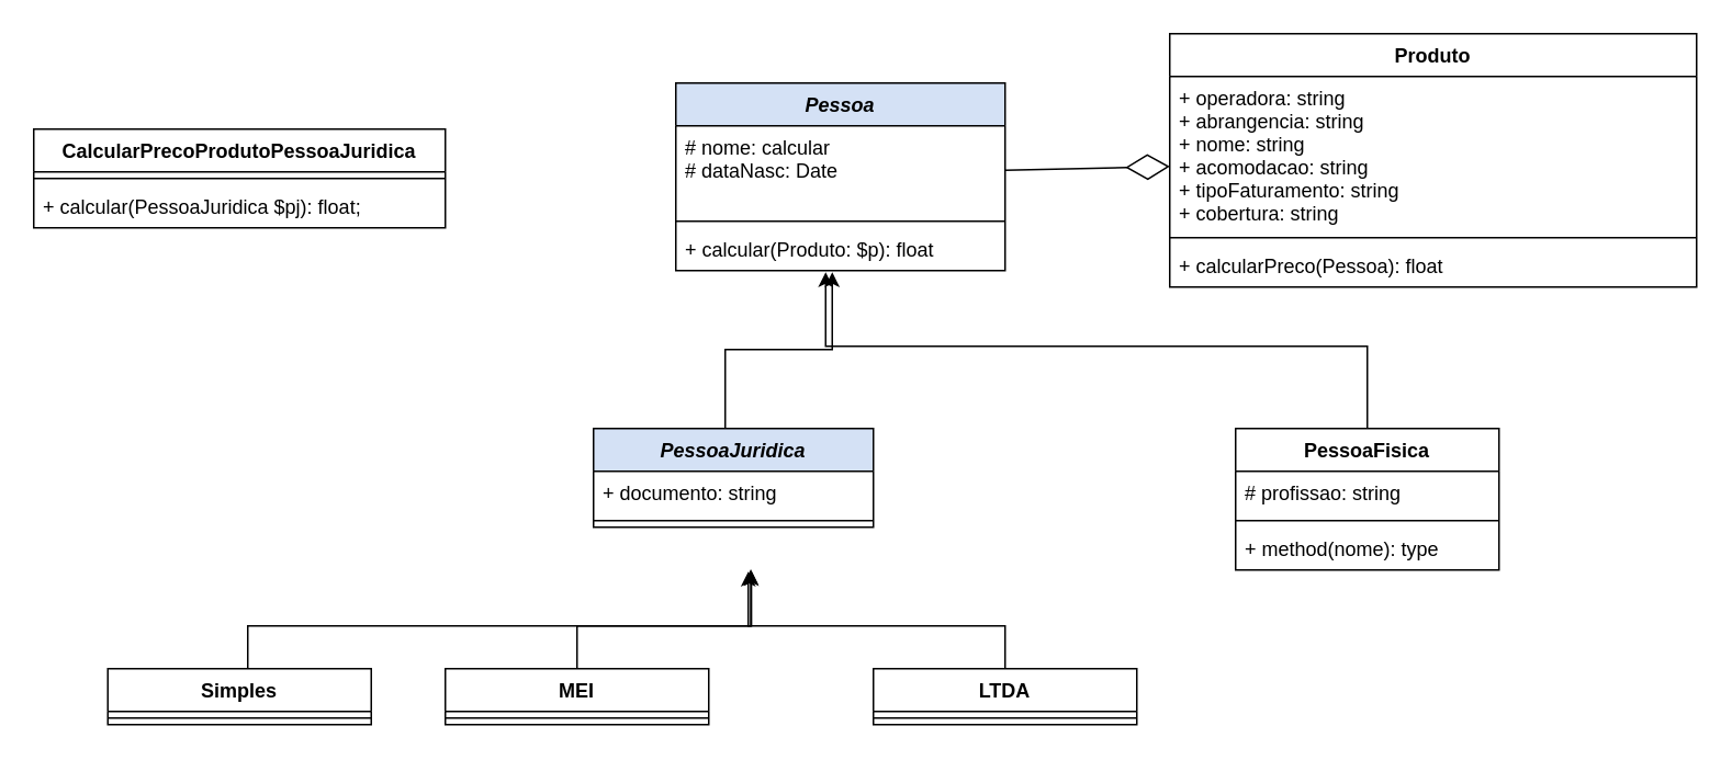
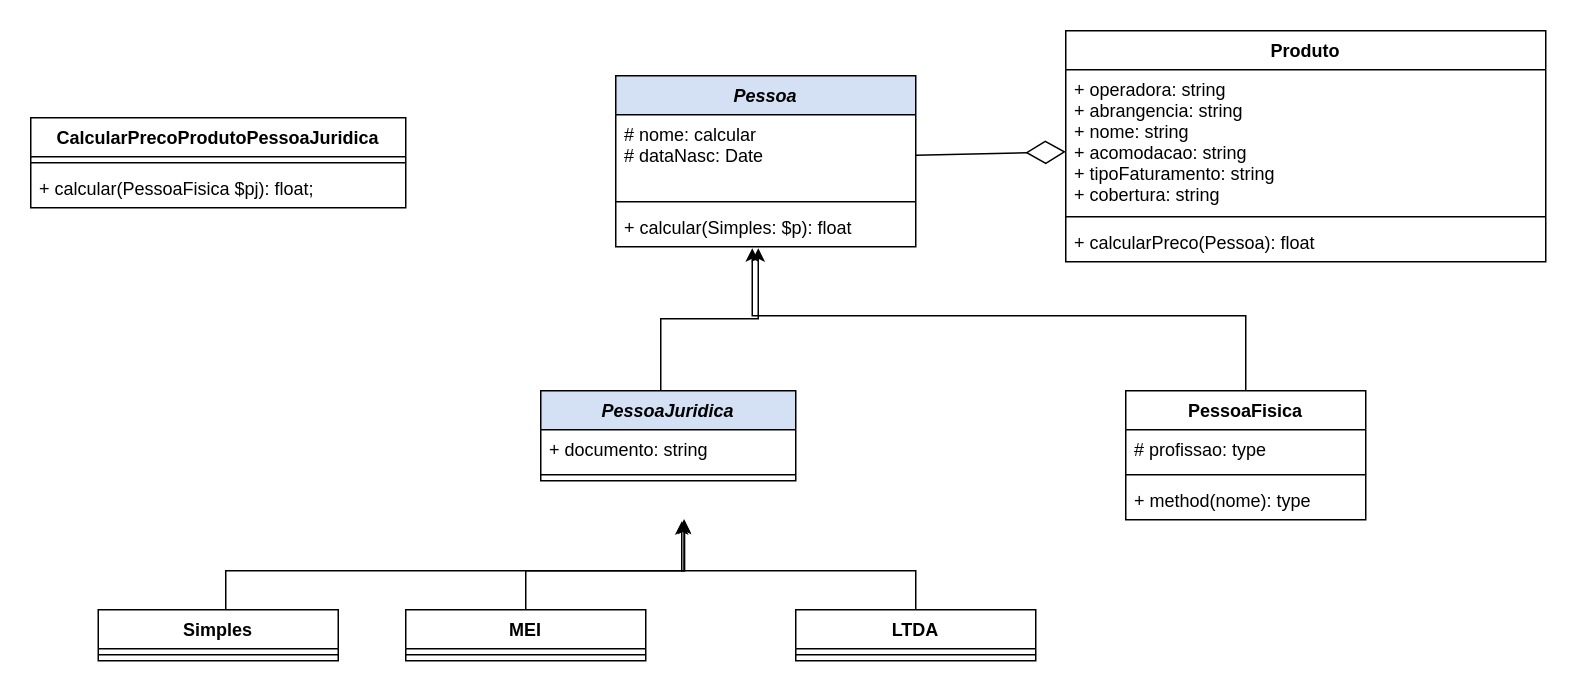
  <mxCell id="0" />
  <mxCell id="1" parent="0" />
  <mxCell id="2" value="" style="endArrow=diamondThin;endFill=0;endSize=24;html=1;exitX=1;exitY=0.5;exitDx=0;exitDy=0;" parent="1" source="10" edge="1"><mxGeometry width="160" relative="1" as="geometry"><mxPoint x="550" y="100.71" as="sourcePoint" /><mxPoint x="710" y="100.71" as="targetPoint" /></mxGeometry></mxCell>
  <mxCell id="3" style="edgeStyle=orthogonalEdgeStyle;rounded=0;orthogonalLoop=1;jettySize=auto;html=1;" parent="1" source="18" edge="1"><mxGeometry relative="1" as="geometry"><mxPoint x="501" y="165" as="targetPoint" /><Array as="points"><mxPoint x="830" y="210" /><mxPoint x="501" y="210" /></Array></mxGeometry></mxCell>
  <mxCell id="4" style="edgeStyle=orthogonalEdgeStyle;rounded=0;orthogonalLoop=1;jettySize=auto;html=1;" parent="1" source="13" edge="1"><mxGeometry relative="1" as="geometry"><Array as="points"><mxPoint x="440" y="212" /><mxPoint x="505" y="212" /></Array><mxPoint x="505" y="165" as="targetPoint" /></mxGeometry></mxCell>
  <mxCell id="5" value="Produto" style="swimlane;fontStyle=1;align=center;verticalAlign=top;childLayout=stackLayout;horizontal=1;startSize=26;horizontalStack=0;resizeParent=1;resizeParentMax=0;resizeLast=0;collapsible=1;marginBottom=0;" parent="1" vertex="1"><mxGeometry x="710" y="20" width="320" height="154" as="geometry" /></mxCell>
  <mxCell id="6" value="+ operadora: string&#10;+ abrangencia: string&#10;+ nome: string&#10;+ acomodacao: string&#10;+ tipoFaturamento: string&#10;+ cobertura: string" style="text;strokeColor=none;fillColor=none;align=left;verticalAlign=top;spacingLeft=4;spacingRight=4;overflow=hidden;rotatable=0;points=[[0,0.5],[1,0.5]];portConstraint=eastwest;" parent="5" vertex="1"><mxGeometry y="26" width="320" height="94" as="geometry" /></mxCell>
  <mxCell id="7" value="" style="line;strokeWidth=1;fillColor=none;align=left;verticalAlign=middle;spacingTop=-1;spacingLeft=3;spacingRight=3;rotatable=0;labelPosition=right;points=[];portConstraint=eastwest;" parent="5" vertex="1"><mxGeometry y="120" width="320" height="8" as="geometry" /></mxCell>
  <mxCell id="8" value="+ calcularPreco(Pessoa): float" style="text;strokeColor=none;fillColor=none;align=left;verticalAlign=top;spacingLeft=4;spacingRight=4;overflow=hidden;rotatable=0;points=[[0,0.5],[1,0.5]];portConstraint=eastwest;" parent="5" vertex="1"><mxGeometry y="128" width="320" height="26" as="geometry" /></mxCell>
  <mxCell id="9" value="Pessoa" style="swimlane;fontStyle=3;align=center;verticalAlign=top;childLayout=stackLayout;horizontal=1;startSize=26;horizontalStack=0;resizeParent=1;resizeParentMax=0;resizeLast=0;collapsible=1;marginBottom=0;fillColor=#D4E1F5;" parent="1" vertex="1"><mxGeometry x="410" y="50" width="200" height="114" as="geometry" /></mxCell>
  <mxCell id="10" value="# nome: calcular&#10;# dataNasc: Date&#10;" style="text;strokeColor=none;fillColor=none;align=left;verticalAlign=top;spacingLeft=4;spacingRight=4;overflow=hidden;rotatable=0;points=[[0,0.5],[1,0.5]];portConstraint=eastwest;" parent="9" vertex="1"><mxGeometry y="26" width="200" height="54" as="geometry" /></mxCell>
  <mxCell id="11" value="" style="line;strokeWidth=1;fillColor=none;align=left;verticalAlign=middle;spacingTop=-1;spacingLeft=3;spacingRight=3;rotatable=0;labelPosition=right;points=[];portConstraint=eastwest;" parent="9" vertex="1"><mxGeometry y="80" width="200" height="8" as="geometry" /></mxCell>
- <mxCell id="12" value="+ calcular(Produto: $p): float" style="text;strokeColor=none;fillColor=none;align=left;verticalAlign=top;spacingLeft=4;spacingRight=4;overflow=hidden;rotatable=0;points=[[0,0.5],[1,0.5]];portConstraint=eastwest;" parent="9" vertex="1"><mxGeometry y="88" width="200" height="26" as="geometry" /></mxCell>
+ <mxCell id="12" value="+ calcular(Simples: $p): float" style="text;strokeColor=none;fillColor=none;align=left;verticalAlign=top;spacingLeft=4;spacingRight=4;overflow=hidden;rotatable=0;points=[[0,0.5],[1,0.5]];portConstraint=eastwest;" parent="9" vertex="1"><mxGeometry y="88" width="200" height="26" as="geometry" /></mxCell>
  <mxCell id="13" value="PessoaJuridica" style="swimlane;fontStyle=3;align=center;verticalAlign=top;childLayout=stackLayout;horizontal=1;startSize=26;horizontalStack=0;resizeParent=1;resizeParentMax=0;resizeLast=0;collapsible=1;marginBottom=0;fillColor=#D4E1F5;" parent="1" vertex="1"><mxGeometry x="360" y="260" width="170" height="60" as="geometry" /></mxCell>
  <mxCell id="14" value="+ documento: string" style="text;strokeColor=none;fillColor=none;align=left;verticalAlign=top;spacingLeft=4;spacingRight=4;overflow=hidden;rotatable=0;points=[[0,0.5],[1,0.5]];portConstraint=eastwest;" parent="13" vertex="1"><mxGeometry y="26" width="170" height="26" as="geometry" /></mxCell>
  <mxCell id="15" value="" style="line;strokeWidth=1;fillColor=none;align=left;verticalAlign=middle;spacingTop=-1;spacingLeft=3;spacingRight=3;rotatable=0;labelPosition=right;points=[];portConstraint=eastwest;" parent="13" vertex="1"><mxGeometry y="52" width="170" height="8" as="geometry" /></mxCell>
  <mxCell id="16" style="edgeStyle=orthogonalEdgeStyle;rounded=0;orthogonalLoop=1;jettySize=auto;html=1;entryX=0.562;entryY=0.984;entryDx=0;entryDy=0;entryPerimeter=0;" parent="1" source="28" edge="1"><mxGeometry relative="1" as="geometry"><mxPoint x="455.54" y="345.584" as="targetPoint" /><Array as="points"><mxPoint x="350" y="380" /><mxPoint x="456" y="380" /></Array></mxGeometry></mxCell>
  <mxCell id="17" style="edgeStyle=orthogonalEdgeStyle;rounded=0;orthogonalLoop=1;jettySize=auto;html=1;entryX=0.553;entryY=1.038;entryDx=0;entryDy=0;entryPerimeter=0;" parent="1" source="30" edge="1"><mxGeometry relative="1" as="geometry"><mxPoint x="454.01" y="346.988" as="targetPoint" /><Array as="points"><mxPoint x="610" y="380" /><mxPoint x="454" y="380" /></Array></mxGeometry></mxCell>
  <mxCell id="18" value="PessoaFisica" style="swimlane;fontStyle=1;align=center;verticalAlign=top;childLayout=stackLayout;horizontal=1;startSize=26;horizontalStack=0;resizeParent=1;resizeParentMax=0;resizeLast=0;collapsible=1;marginBottom=0;" parent="1" vertex="1"><mxGeometry x="750" y="260" width="160" height="86" as="geometry" /></mxCell>
- <mxCell id="19" value="# profissao: string" style="text;strokeColor=none;fillColor=none;align=left;verticalAlign=top;spacingLeft=4;spacingRight=4;overflow=hidden;rotatable=0;points=[[0,0.5],[1,0.5]];portConstraint=eastwest;" parent="18" vertex="1"><mxGeometry y="26" width="160" height="26" as="geometry" /></mxCell>
+ <mxCell id="19" value="# profissao: type" style="text;strokeColor=none;fillColor=none;align=left;verticalAlign=top;spacingLeft=4;spacingRight=4;overflow=hidden;rotatable=0;points=[[0,0.5],[1,0.5]];portConstraint=eastwest;" parent="18" vertex="1"><mxGeometry y="26" width="160" height="26" as="geometry" /></mxCell>
  <mxCell id="20" value="" style="line;strokeWidth=1;fillColor=none;align=left;verticalAlign=middle;spacingTop=-1;spacingLeft=3;spacingRight=3;rotatable=0;labelPosition=right;points=[];portConstraint=eastwest;" parent="18" vertex="1"><mxGeometry y="52" width="160" height="8" as="geometry" /></mxCell>
  <mxCell id="21" value="+ method(nome): type" style="text;strokeColor=none;fillColor=none;align=left;verticalAlign=top;spacingLeft=4;spacingRight=4;overflow=hidden;rotatable=0;points=[[0,0.5],[1,0.5]];portConstraint=eastwest;" parent="18" vertex="1"><mxGeometry y="60" width="160" height="26" as="geometry" /></mxCell>
  <mxCell id="22" style="edgeStyle=orthogonalEdgeStyle;rounded=0;orthogonalLoop=1;jettySize=auto;html=1;entryX=0.564;entryY=1.02;entryDx=0;entryDy=0;entryPerimeter=0;" parent="1" source="26" edge="1"><mxGeometry relative="1" as="geometry"><mxPoint x="455.88" y="346.52" as="targetPoint" /><Array as="points"><mxPoint x="150" y="380" /><mxPoint x="456" y="380" /></Array></mxGeometry></mxCell>
  <mxCell id="23" value="CalcularPrecoProdutoPessoaJuridica" style="swimlane;fontStyle=1;align=center;verticalAlign=top;childLayout=stackLayout;horizontal=1;startSize=26;horizontalStack=0;resizeParent=1;resizeParentMax=0;resizeLast=0;collapsible=1;marginBottom=0;fillColor=#FFFFFF;" parent="1" vertex="1"><mxGeometry x="20" y="78" width="250" height="60" as="geometry" /></mxCell>
  <mxCell id="24" value="" style="line;strokeWidth=1;fillColor=none;align=left;verticalAlign=middle;spacingTop=-1;spacingLeft=3;spacingRight=3;rotatable=0;labelPosition=right;points=[];portConstraint=eastwest;" parent="23" vertex="1"><mxGeometry y="26" width="250" height="8" as="geometry" /></mxCell>
- <mxCell id="25" value="+ calcular(PessoaJuridica $pj): float;" style="text;strokeColor=none;fillColor=none;align=left;verticalAlign=top;spacingLeft=4;spacingRight=4;overflow=hidden;rotatable=0;points=[[0,0.5],[1,0.5]];portConstraint=eastwest;" parent="23" vertex="1"><mxGeometry y="34" width="250" height="26" as="geometry" /></mxCell>
+ <mxCell id="25" value="+ calcular(PessoaFisica $pj): float;" style="text;strokeColor=none;fillColor=none;align=left;verticalAlign=top;spacingLeft=4;spacingRight=4;overflow=hidden;rotatable=0;points=[[0,0.5],[1,0.5]];portConstraint=eastwest;" parent="23" vertex="1"><mxGeometry y="34" width="250" height="26" as="geometry" /></mxCell>
  <mxCell id="26" value="Simples" style="swimlane;fontStyle=1;align=center;verticalAlign=top;childLayout=stackLayout;horizontal=1;startSize=26;horizontalStack=0;resizeParent=1;resizeParentMax=0;resizeLast=0;collapsible=1;marginBottom=0;fillColor=#FFFFFF;" parent="1" vertex="1"><mxGeometry x="65" y="406" width="160" height="34" as="geometry" /></mxCell>
  <mxCell id="27" value="" style="line;strokeWidth=1;fillColor=none;align=left;verticalAlign=middle;spacingTop=-1;spacingLeft=3;spacingRight=3;rotatable=0;labelPosition=right;points=[];portConstraint=eastwest;" parent="26" vertex="1"><mxGeometry y="26" width="160" height="8" as="geometry" /></mxCell>
  <mxCell id="28" value="MEI" style="swimlane;fontStyle=1;align=center;verticalAlign=top;childLayout=stackLayout;horizontal=1;startSize=26;horizontalStack=0;resizeParent=1;resizeParentMax=0;resizeLast=0;collapsible=1;marginBottom=0;" parent="1" vertex="1"><mxGeometry x="270" y="406" width="160" height="34" as="geometry" /></mxCell>
  <mxCell id="29" value="" style="line;strokeWidth=1;fillColor=none;align=left;verticalAlign=middle;spacingTop=-1;spacingLeft=3;spacingRight=3;rotatable=0;labelPosition=right;points=[];portConstraint=eastwest;" parent="28" vertex="1"><mxGeometry y="26" width="160" height="8" as="geometry" /></mxCell>
  <mxCell id="30" value="LTDA" style="swimlane;fontStyle=1;align=center;verticalAlign=top;childLayout=stackLayout;horizontal=1;startSize=26;horizontalStack=0;resizeParent=1;resizeParentMax=0;resizeLast=0;collapsible=1;marginBottom=0;" parent="1" vertex="1"><mxGeometry x="530" y="406" width="160" height="34" as="geometry" /></mxCell>
  <mxCell id="31" value="" style="line;strokeWidth=1;fillColor=none;align=left;verticalAlign=middle;spacingTop=-1;spacingLeft=3;spacingRight=3;rotatable=0;labelPosition=right;points=[];portConstraint=eastwest;" parent="30" vertex="1"><mxGeometry y="26" width="160" height="8" as="geometry" /></mxCell>
